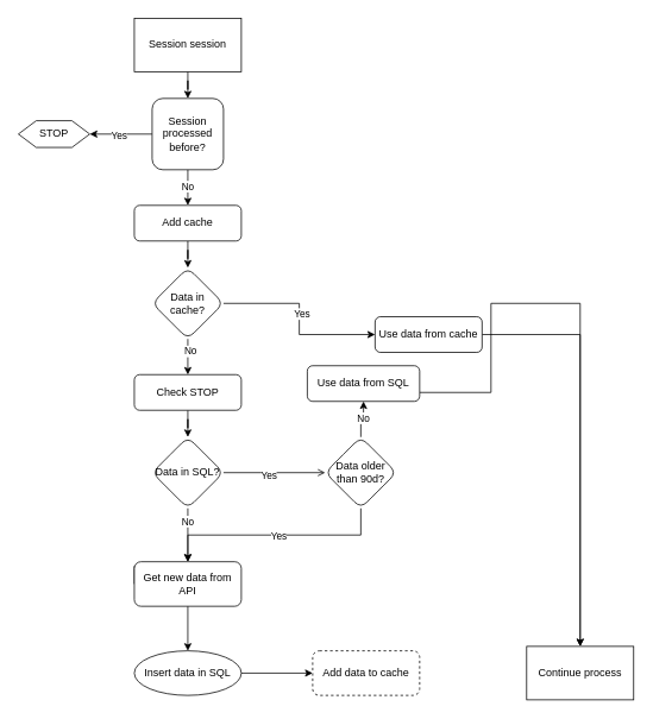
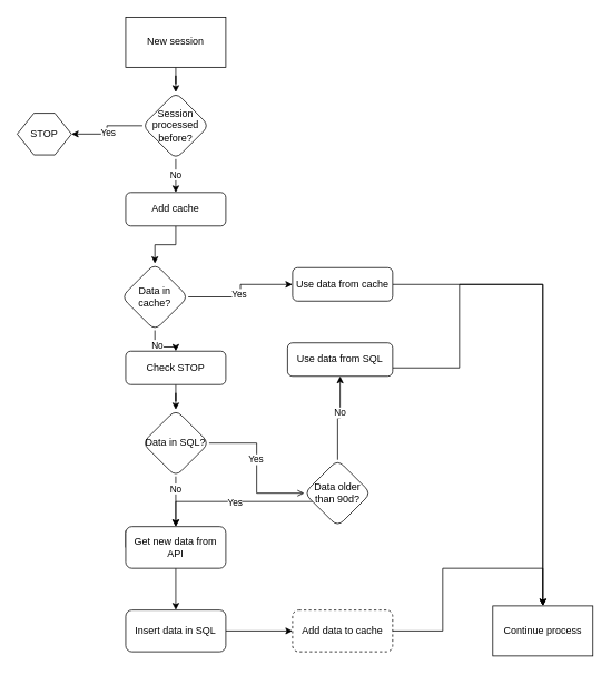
  <mxCell id="0" />
  <mxCell id="1" parent="0" />
  <mxCell id="2" value="" style="edgeStyle=orthogonalEdgeStyle;rounded=0;orthogonalLoop=1;jettySize=auto;html=1;exitX=0.5;exitY=1;exitDx=0;exitDy=0;" edge="1" parent="1" source="39" target="7"><mxGeometry relative="1" as="geometry"><mxPoint x="210" y="50" as="sourcePoint" /></mxGeometry></mxCell>
  <mxCell id="3" value="" style="edgeStyle=orthogonalEdgeStyle;rounded=0;orthogonalLoop=1;jettySize=auto;html=1;entryX=1;entryY=0.5;entryDx=0;entryDy=0;" edge="1" parent="1" source="7" target="28"><mxGeometry relative="1" as="geometry"><mxPoint x="50" y="150" as="targetPoint" /></mxGeometry></mxCell>
  <mxCell id="4" value="Yes" style="edgeLabel;html=1;align=center;verticalAlign=middle;resizable=0;points=[];" vertex="1" connectable="0" parent="3"><mxGeometry x="0.083" y="1" relative="1" as="geometry"><mxPoint as="offset" /></mxGeometry></mxCell>
  <mxCell id="5" style="edgeStyle=orthogonalEdgeStyle;rounded=0;orthogonalLoop=1;jettySize=auto;html=1;exitX=0.5;exitY=1;exitDx=0;exitDy=0;entryX=0.5;entryY=0;entryDx=0;entryDy=0;" edge="1" parent="1" source="7" target="30"><mxGeometry relative="1" as="geometry" /></mxCell>
  <mxCell id="6" value="No" style="edgeLabel;html=1;align=center;verticalAlign=middle;resizable=0;points=[];" vertex="1" connectable="0" parent="5"><mxGeometry x="-0.083" y="-1" relative="1" as="geometry"><mxPoint as="offset" /></mxGeometry></mxCell>
- <mxCell id="7" value="Session processed before?" style="whiteSpace=wrap;html=1;glass=0;strokeWidth=1;shadow=0;rounded=1;" vertex="1" parent="1"><mxGeometry x="170" y="110" width="80" height="80" as="geometry" /></mxCell>
+ <mxCell id="7" value="Session processed before?" style="rhombus;whiteSpace=wrap;html=1;rounded=1;glass=0;strokeWidth=1;shadow=0;" vertex="1" parent="1"><mxGeometry x="170" y="110" width="80" height="80" as="geometry" /></mxCell>
  <mxCell id="8" value="" style="edgeStyle=orthogonalEdgeStyle;rounded=0;orthogonalLoop=1;jettySize=auto;html=1;" edge="1" parent="1" source="12" target="14"><mxGeometry relative="1" as="geometry" /></mxCell>
  <mxCell id="9" value="Yes" style="edgeLabel;html=1;align=center;verticalAlign=middle;resizable=0;points=[];" vertex="1" connectable="0" parent="8"><mxGeometry x="-0.061" y="2" relative="1" as="geometry"><mxPoint as="offset" /></mxGeometry></mxCell>
  <mxCell id="10" value="" style="edgeStyle=orthogonalEdgeStyle;rounded=0;orthogonalLoop=1;jettySize=auto;html=1;" edge="1" parent="1" source="12" target="32"><mxGeometry relative="1" as="geometry" /></mxCell>
  <mxCell id="11" value="No" style="edgeLabel;html=1;align=center;verticalAlign=middle;resizable=0;points=[];" vertex="1" connectable="0" parent="10"><mxGeometry x="-0.333" y="2" relative="1" as="geometry"><mxPoint as="offset" /></mxGeometry></mxCell>
- <mxCell id="12" value="Data in cache?" style="rhombus;whiteSpace=wrap;html=1;rounded=1;glass=0;strokeWidth=1;shadow=0;" vertex="1" parent="1"><mxGeometry x="170" y="300" width="80" height="80" as="geometry" /></mxCell>
+ <mxCell id="12" value="Data in cache?" style="rhombus;whiteSpace=wrap;html=1;rounded=1;glass=0;strokeWidth=1;shadow=0;" vertex="1" parent="1"><mxGeometry x="145" y="315" width="80" height="80" as="geometry" /></mxCell>
  <mxCell id="13" style="edgeStyle=orthogonalEdgeStyle;rounded=0;orthogonalLoop=1;jettySize=auto;html=1;" edge="1" parent="1" source="14" target="33"><mxGeometry relative="1" as="geometry" /></mxCell>
- <mxCell id="14" value="Use data from cache" style="whiteSpace=wrap;html=1;rounded=1;glass=0;strokeWidth=1;shadow=0;" vertex="1" parent="1"><mxGeometry x="420" y="355" width="120" height="40" as="geometry" /></mxCell>
+ <mxCell id="14" value="Use data from cache" style="whiteSpace=wrap;html=1;rounded=1;glass=0;strokeWidth=1;shadow=0;" vertex="1" parent="1"><mxGeometry x="350" y="320" width="120" height="40" as="geometry" /></mxCell>
  <mxCell id="15" value="" style="edgeStyle=orthogonalEdgeStyle;rounded=0;orthogonalLoop=1;jettySize=auto;html=1;endArrow=open;" edge="1" parent="1" source="19" target="24"><mxGeometry relative="1" as="geometry" /></mxCell>
  <mxCell id="16" value="Yes" style="edgeLabel;html=1;align=center;verticalAlign=middle;resizable=0;points=[];" vertex="1" connectable="0" parent="15"><mxGeometry x="-0.125" y="-2" relative="1" as="geometry"><mxPoint as="offset" /></mxGeometry></mxCell>
  <mxCell id="17" style="edgeStyle=orthogonalEdgeStyle;rounded=0;orthogonalLoop=1;jettySize=auto;html=1;exitX=0.5;exitY=1;exitDx=0;exitDy=0;entryX=0.5;entryY=0;entryDx=0;entryDy=0;" edge="1" parent="1" source="19" target="35"><mxGeometry relative="1" as="geometry" /></mxCell>
  <mxCell id="18" value="No" style="edgeLabel;html=1;align=center;verticalAlign=middle;resizable=0;points=[];" vertex="1" connectable="0" parent="17"><mxGeometry x="-0.52" y="-1" relative="1" as="geometry"><mxPoint as="offset" /></mxGeometry></mxCell>
  <mxCell id="19" value="Data in SQL?" style="rhombus;whiteSpace=wrap;html=1;rounded=1;glass=0;strokeWidth=1;shadow=0;" vertex="1" parent="1"><mxGeometry x="170" y="490" width="80" height="80" as="geometry" /></mxCell>
  <mxCell id="20" value="" style="edgeStyle=orthogonalEdgeStyle;rounded=0;orthogonalLoop=1;jettySize=auto;html=1;" edge="1" parent="1" source="24" target="35"><mxGeometry relative="1" as="geometry"><Array as="points"><mxPoint x="404" y="600" /><mxPoint x="210" y="600" /></Array></mxGeometry></mxCell>
  <mxCell id="21" value="Yes" style="edgeLabel;html=1;align=center;verticalAlign=middle;resizable=0;points=[];" vertex="1" connectable="0" parent="20"><mxGeometry x="-0.033" y="1" relative="1" as="geometry"><mxPoint as="offset" /></mxGeometry></mxCell>
  <mxCell id="22" style="edgeStyle=orthogonalEdgeStyle;rounded=0;orthogonalLoop=1;jettySize=auto;html=1;exitX=0.5;exitY=0;exitDx=0;exitDy=0;entryX=0.5;entryY=1;entryDx=0;entryDy=0;" edge="1" parent="1" source="24" target="37"><mxGeometry relative="1" as="geometry" /></mxCell>
  <mxCell id="23" value="No" style="edgeLabel;html=1;align=center;verticalAlign=middle;resizable=0;points=[];" vertex="1" connectable="0" parent="22"><mxGeometry x="0.167" y="1" relative="1" as="geometry"><mxPoint as="offset" /></mxGeometry></mxCell>
- <mxCell id="24" value="Data older than 90d?" style="rhombus;whiteSpace=wrap;html=1;rounded=1;glass=0;strokeWidth=1;shadow=0;" vertex="1" parent="1"><mxGeometry x="364" y="490" width="80" height="80" as="geometry" /></mxCell>
+ <mxCell id="24" value="Data older than 90d?" style="rhombus;whiteSpace=wrap;html=1;rounded=1;glass=0;strokeWidth=1;shadow=0;" vertex="1" parent="1"><mxGeometry x="364" y="550" width="80" height="80" as="geometry" /></mxCell>
+ <mxCell id="25" style="edgeStyle=orthogonalEdgeStyle;rounded=0;orthogonalLoop=1;jettySize=auto;html=1;entryX=0.5;entryY=0;entryDx=0;entryDy=0;exitX=1;exitY=0.5;exitDx=0;exitDy=0;" edge="1" parent="1" source="38" target="33"><mxGeometry relative="1" as="geometry"><Array as="points"><mxPoint x="530" y="755" /><mxPoint x="530" y="680" /><mxPoint x="650" y="680" /></Array></mxGeometry></mxCell>
  <mxCell id="26" style="edgeStyle=orthogonalEdgeStyle;rounded=0;orthogonalLoop=1;jettySize=auto;html=1;exitX=1;exitY=0.5;exitDx=0;exitDy=0;entryX=0;entryY=0.5;entryDx=0;entryDy=0;" edge="1" parent="1" source="27" target="38"><mxGeometry relative="1" as="geometry" /></mxCell>
- <mxCell id="27" value="Insert data in SQL" style="ellipse;whiteSpace=wrap;html=1;glass=0;strokeWidth=1;shadow=0;" vertex="1" parent="1"><mxGeometry x="150" y="730" width="120" height="50" as="geometry" /></mxCell>
- <mxCell id="28" value="STOP" style="shape=hexagon;perimeter=hexagonPerimeter2;whiteSpace=wrap;html=1;fixedSize=1;" vertex="1" parent="1"><mxGeometry x="20" y="135" width="80" height="30" as="geometry" /></mxCell>
+ <mxCell id="27" value="Insert data in SQL" style="whiteSpace=wrap;html=1;rounded=1;glass=0;strokeWidth=1;shadow=0;" vertex="1" parent="1"><mxGeometry x="150" y="730" width="120" height="50" as="geometry" /></mxCell>
+ <mxCell id="28" value="STOP" style="shape=hexagon;perimeter=hexagonPerimeter2;whiteSpace=wrap;html=1;fixedSize=1;" vertex="1" parent="1"><mxGeometry x="20" y="135" width="65" height="50" as="geometry" /></mxCell>
  <mxCell id="29" style="edgeStyle=orthogonalEdgeStyle;rounded=0;orthogonalLoop=1;jettySize=auto;html=1;" edge="1" parent="1" source="30" target="12"><mxGeometry relative="1" as="geometry" /></mxCell>
  <mxCell id="30" value="Add cache" style="rounded=1;whiteSpace=wrap;html=1;fontSize=12;glass=0;strokeWidth=1;shadow=0;" vertex="1" parent="1"><mxGeometry x="150" y="230" width="120" height="40" as="geometry" /></mxCell>
  <mxCell id="31" style="edgeStyle=orthogonalEdgeStyle;rounded=0;orthogonalLoop=1;jettySize=auto;html=1;" edge="1" parent="1" source="32" target="19"><mxGeometry relative="1" as="geometry" /></mxCell>
  <mxCell id="32" value="Check STOP" style="rounded=1;whiteSpace=wrap;html=1;fontSize=12;glass=0;strokeWidth=1;shadow=0;" vertex="1" parent="1"><mxGeometry x="150" y="420" width="120" height="40" as="geometry" /></mxCell>
  <mxCell id="33" value="Continue process" style="rounded=0;whiteSpace=wrap;html=1;fontStyle=0" vertex="1" parent="1"><mxGeometry x="590" y="725" width="120" height="60" as="geometry" /></mxCell>
  <mxCell id="34" style="edgeStyle=orthogonalEdgeStyle;rounded=0;orthogonalLoop=1;jettySize=auto;html=1;entryX=0.5;entryY=0;entryDx=0;entryDy=0;jumpStyle=gap;exitX=0;exitY=0.5;exitDx=0;exitDy=0;" edge="1" parent="1" source="35" target="27"><mxGeometry relative="1" as="geometry"><Array as="points"><mxPoint x="210" y="635" /></Array></mxGeometry></mxCell>
  <mxCell id="35" value="Get new data from API" style="whiteSpace=wrap;html=1;rounded=1;glass=0;strokeWidth=1;shadow=0;" vertex="1" parent="1"><mxGeometry x="150" y="630" width="120" height="50" as="geometry" /></mxCell>
  <mxCell id="36" style="edgeStyle=orthogonalEdgeStyle;rounded=0;orthogonalLoop=1;jettySize=auto;html=1;entryX=0.5;entryY=0;entryDx=0;entryDy=0;" edge="1" parent="1" source="37" target="33"><mxGeometry relative="1" as="geometry"><Array as="points"><mxPoint x="550" y="440" /><mxPoint x="550" y="340" /><mxPoint x="650" y="340" /></Array></mxGeometry></mxCell>
  <mxCell id="37" value="Use data from SQL" style="whiteSpace=wrap;html=1;rounded=1;glass=0;strokeWidth=1;shadow=0;" vertex="1" parent="1"><mxGeometry x="344" y="410" width="126" height="40" as="geometry" /></mxCell>
  <mxCell id="38" value="Add data to cache" style="whiteSpace=wrap;html=1;rounded=1;glass=0;strokeWidth=1;shadow=0;dashed=1;" vertex="1" parent="1"><mxGeometry x="350" y="730" width="120" height="50" as="geometry" /></mxCell>
- <mxCell id="39" value="&lt;span style=&quot;font-style: normal; font-weight: 400;&quot;&gt;Session session&lt;/span&gt;" style="rounded=0;whiteSpace=wrap;html=1;fontStyle=3" vertex="1" parent="1"><mxGeometry x="150" y="20" width="120" height="60" as="geometry" /></mxCell>
+ <mxCell id="39" value="&lt;span style=&quot;font-style: normal; font-weight: 400;&quot;&gt;New session&lt;/span&gt;" style="rounded=0;whiteSpace=wrap;html=1;fontStyle=3" vertex="1" parent="1"><mxGeometry x="150" y="20" width="120" height="60" as="geometry" /></mxCell>
  <mxCell id="40" style="edgeStyle=orthogonalEdgeStyle;rounded=0;orthogonalLoop=1;jettySize=auto;html=1;exitX=0.5;exitY=1;exitDx=0;exitDy=0;" edge="1" parent="1" source="37" target="37"><mxGeometry relative="1" as="geometry" /></mxCell>
